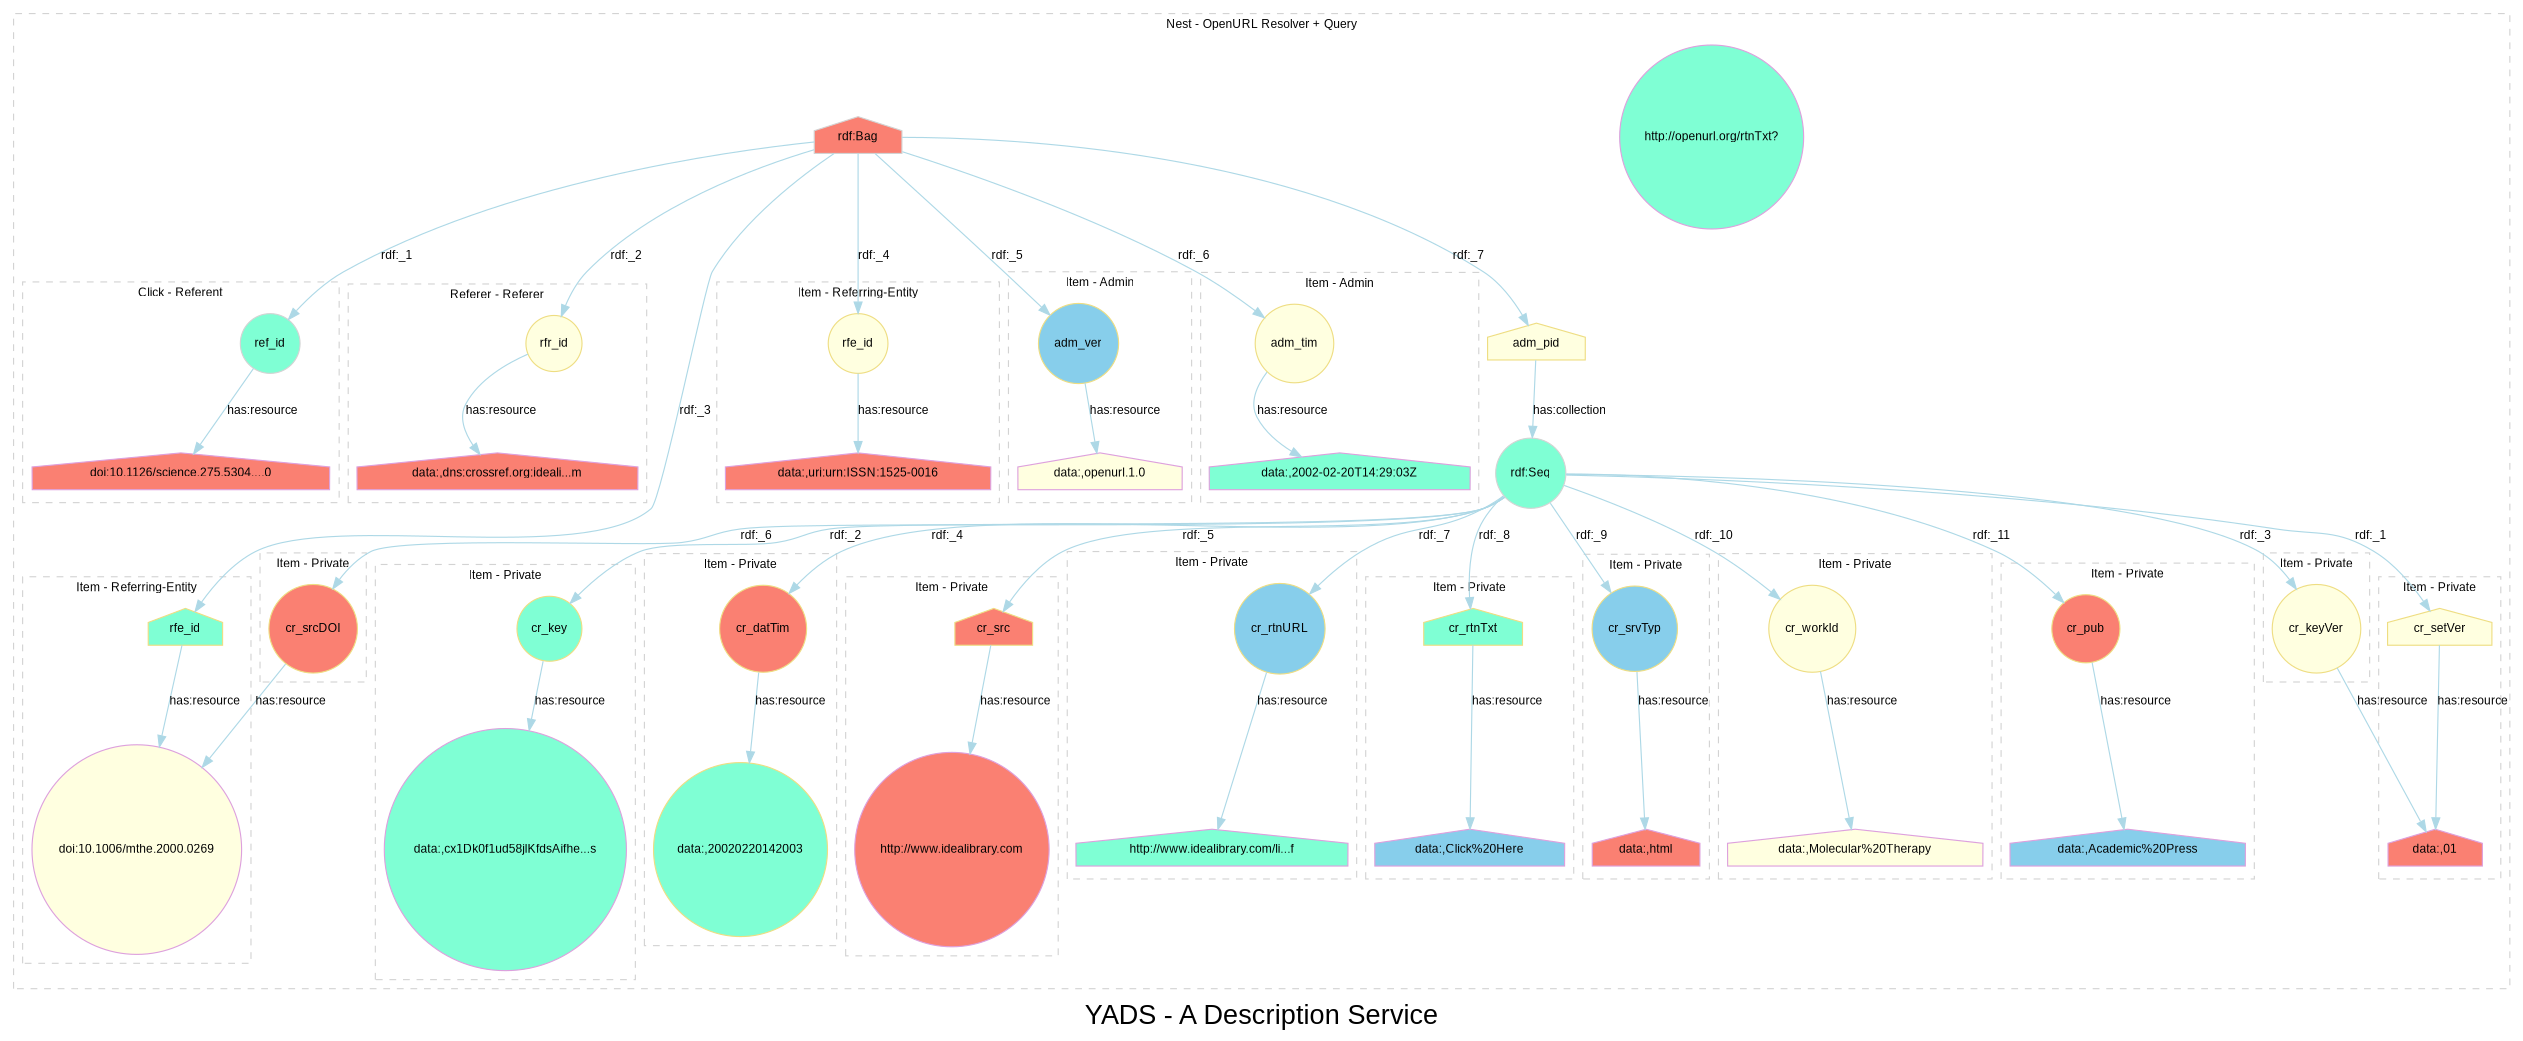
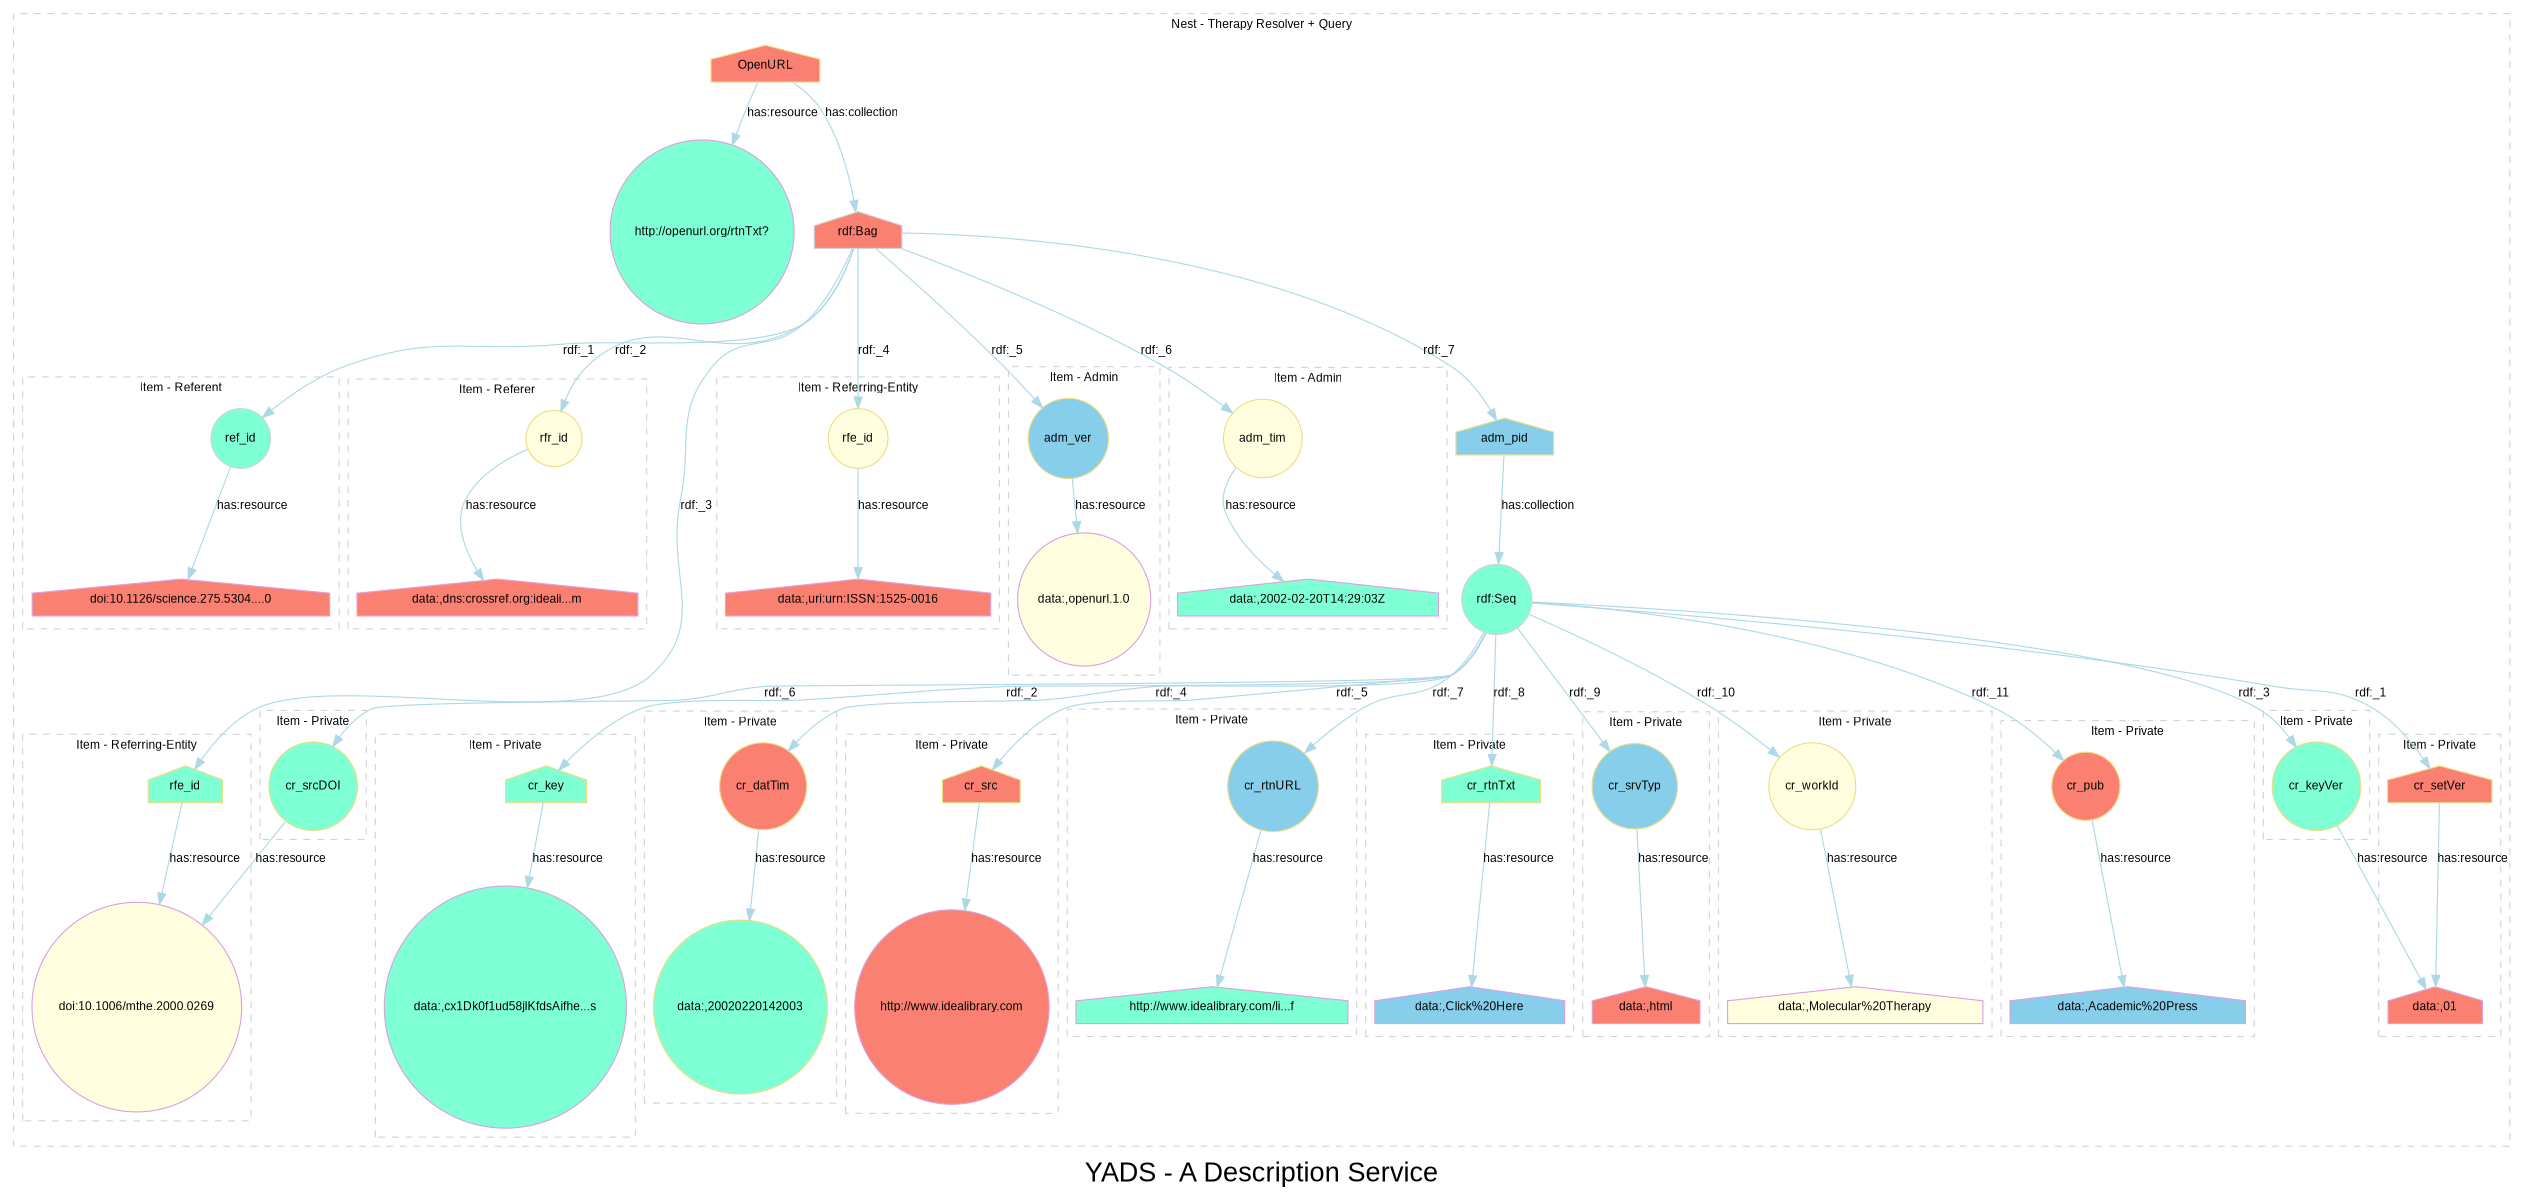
  digraph {
    fontname=arial
    fontsize=24
    label="YADS - A Description Service"
    rankdir=TB
    node [color=lightgoldenrod fillcolor=salmon fontcolor=black fontname=arial fontsize=11 shape=circle style=filled]
    edge [color=lightblue fontcolor=black fontname=arial fontsize=11 style=filled]
    n1 [color=lightgrey fillcolor=aquamarine label=ref_id]
    "doi:10.1126/science.275.5304....0" [color=plum shape=house]
    n3 [fillcolor=lightyellow label=rfr_id]
    "data:,dns:crossref.org:ideali...m" [color=plum shape=house]
    n5 [fillcolor=aquamarine label=rfe_id shape=house]
    n6 [color=plum fillcolor=lightyellow label="doi:10.1006/mthe.2000.0269"]
    n7 [fillcolor=lightyellow label=rfe_id]
    "data:,uri:urn:ISSN:1525-0016" [color=plum shape=house]
    n9 [fillcolor=skyblue label=adm_ver]
-   "data:,openurl.1.0" [color=plum fillcolor=lightyellow shape=house]
+   "data:,openurl.1.0" [color=plum fillcolor=lightyellow]
    n11 [fillcolor=lightyellow label=adm_tim]
    n12 [color=plum fillcolor=aquamarine label="data:,2002-02-20T14:29:03Z" shape=house]
-   n13 [fillcolor=lightyellow label=cr_setVer shape=house]
+   n13 [label=cr_setVer shape=house]
    "data:,01" [color=plum shape=house]
-   n15 [fillcolor=aquamarine label=cr_key]
+   n15 [fillcolor=aquamarine label=cr_key shape=house]
    "data:,cx1Dk0f1ud58jlKfdsAifhe...s" [color=plum fillcolor=aquamarine]
-   n17 [fillcolor=lightyellow label=cr_keyVer]
+   n17 [fillcolor=aquamarine label=cr_keyVer]
    n18 [label=cr_datTim]
    "data:,20020220142003" [fillcolor=aquamarine]
    n20 [label=cr_src shape=house]
    "http://www.idealibrary.com" [color=plum]
-   n22 [label=cr_srcDOI]
+   n22 [fillcolor=aquamarine label=cr_srcDOI]
    n23 [fillcolor=skyblue label=cr_rtnURL]
    "http://www.idealibrary.com/li...f" [color=plum fillcolor=aquamarine shape=house]
    n25 [fillcolor=aquamarine label=cr_rtnTxt shape=house]
    "data:,Click%20Here" [color=plum fillcolor=skyblue shape=house]
    n27 [fillcolor=skyblue label=cr_srvTyp]
    "data:,html" [color=plum shape=house]
    n29 [fillcolor=lightyellow label=cr_workId]
    "data:,Molecular%20Therapy" [color=plum fillcolor=lightyellow shape=house]
    n31 [label=cr_pub]
    "data:,Academic%20Press" [color=plum fillcolor=skyblue shape=house]
+   n33 [label=OpenURL shape=house]
    n34 [color=plum fillcolor=aquamarine label="http://openurl.org/rtnTxt?"]
    n35 [color=lightgrey label="rdf:Bag" shape=house]
-   n36 [fillcolor=lightyellow label=adm_pid shape=house]
+   n36 [fillcolor=skyblue label=adm_pid shape=house]
    n37 [color=lightgrey fillcolor=aquamarine label="rdf:Seq"]
    subgraph cluster_1 {
      color=lightgrey
      fontcolor=black
      fontsize=11
-     label="Nest - OpenURL Resolver + Query"
+     label="Nest - Therapy Resolver + Query"
      style=dashed
+     n33
      n34
      n35
      n36
      n37
      subgraph cluster_2 {
        color=lightgrey
        fontcolor=black
        fontsize=11
-       label="Click - Referent"
+       label="Item - Referent"
        style=dashed
        n1
        "doi:10.1126/science.275.5304....0"
      }
      subgraph cluster_3 {
        color=lightgrey
        fontcolor=black
        fontsize=11
-       label="Referer - Referer"
+       label="Item - Referer"
        style=dashed
        n3
        "data:,dns:crossref.org:ideali...m"
      }
      subgraph cluster_4 {
        color=lightgrey
        fontcolor=black
        fontsize=11
        label="Item - Referring-Entity"
        style=dashed
        n5
        n6
      }
      subgraph cluster_5 {
        color=lightgrey
        fontcolor=black
        fontsize=11
        label="Item - Referring-Entity"
        style=dashed
        n7
        "data:,uri:urn:ISSN:1525-0016"
      }
      subgraph cluster_6 {
        color=lightgrey
        fontcolor=black
        fontsize=11
        label="Item - Admin"
        style=dashed
        n9
        "data:,openurl.1.0"
      }
      subgraph cluster_7 {
        color=lightgrey
        fontcolor=black
        fontsize=11
        label="Item - Admin"
        style=dashed
        n11
        n12
      }
      subgraph cluster_8 {
        color=lightgrey
        fontcolor=black
        fontsize=11
        label="Item - Private"
        style=dashed
        n13
        "data:,01"
      }
      subgraph cluster_9 {
        color=lightgrey
        fontcolor=black
        fontsize=11
        label="Item - Private"
        style=dashed
        n15
        "data:,cx1Dk0f1ud58jlKfdsAifhe...s"
      }
      subgraph cluster_10 {
        color=lightgrey
        fontcolor=black
        fontsize=11
        label="Item - Private"
        style=dashed
        n17
      }
      subgraph cluster_11 {
        color=lightgrey
        fontcolor=black
        fontsize=11
        label="Item - Private"
        style=dashed
        n18
        "data:,20020220142003"
      }
      subgraph cluster_12 {
        color=lightgrey
        fontcolor=black
        fontsize=11
        label="Item - Private"
        style=dashed
        n20
        "http://www.idealibrary.com"
      }
      subgraph cluster_13 {
        color=lightgrey
        fontcolor=black
        fontsize=11
        label="Item - Private"
        style=dashed
        n22
      }
      subgraph cluster_14 {
        color=lightgrey
        fontcolor=black
        fontsize=11
        label="Item - Private"
        style=dashed
        n23
        "http://www.idealibrary.com/li...f"
      }
      subgraph cluster_15 {
        color=lightgrey
        fontcolor=black
        fontsize=11
        label="Item - Private"
        style=dashed
        n25
        "data:,Click%20Here"
      }
      subgraph cluster_16 {
        color=lightgrey
        fontcolor=black
        fontsize=11
        label="Item - Private"
        style=dashed
        n27
        "data:,html"
      }
      subgraph cluster_17 {
        color=lightgrey
        fontcolor=black
        fontsize=11
        label="Item - Private"
        style=dashed
        n29
        "data:,Molecular%20Therapy"
      }
      subgraph cluster_18 {
        color=lightgrey
        fontcolor=black
        fontsize=11
        label="Item - Private"
        style=dashed
        n31
        "data:,Academic%20Press"
      }
    }
    n1 -> "doi:10.1126/science.275.5304....0" [label="has:resource"]
    n3 -> "data:,dns:crossref.org:ideali...m" [label="has:resource"]
    n5 -> n6 [label="has:resource"]
    n7 -> "data:,uri:urn:ISSN:1525-0016" [label="has:resource"]
    n9 -> "data:,openurl.1.0" [label="has:resource"]
    n11 -> n12 [label="has:resource"]
    n13 -> "data:,01" [label="has:resource"]
    n15 -> "data:,cx1Dk0f1ud58jlKfdsAifhe...s" [label="has:resource"]
    n17 -> "data:,01" [label="has:resource"]
    n18 -> "data:,20020220142003" [label="has:resource"]
    n20 -> "http://www.idealibrary.com" [label="has:resource"]
    n22 -> n6 [label="has:resource"]
    n23 -> "http://www.idealibrary.com/li...f" [label="has:resource"]
    n25 -> "data:,Click%20Here" [label="has:resource"]
    n27 -> "data:,html" [label="has:resource"]
    n29 -> "data:,Molecular%20Therapy" [label="has:resource"]
    n31 -> "data:,Academic%20Press" [label="has:resource"]
+   n33 -> n34 [label="has:resource"]
+   n33 -> n35 [label="has:collection"]
    n35 -> n1 [label="rdf:_1"]
    n35 -> n3 [label="rdf:_2"]
    n35 -> n5 [label="rdf:_3"]
    n35 -> n7 [label="rdf:_4"]
    n35 -> n9 [label="rdf:_5"]
    n35 -> n11 [label="rdf:_6"]
    n35 -> n36 [label="rdf:_7"]
    n36 -> n37 [label="has:collection"]
    n37 -> n13 [label="rdf:_1"]
    n37 -> n15 [label="rdf:_2"]
    n37 -> n17 [label="rdf:_3"]
    n37 -> n18 [label="rdf:_4"]
    n37 -> n20 [label="rdf:_5"]
    n37 -> n22 [label="rdf:_6"]
    n37 -> n23 [label="rdf:_7"]
    n37 -> n25 [label="rdf:_8"]
    n37 -> n27 [label="rdf:_9"]
    n37 -> n29 [label="rdf:_10"]
    n37 -> n31 [label="rdf:_11"]
  }
